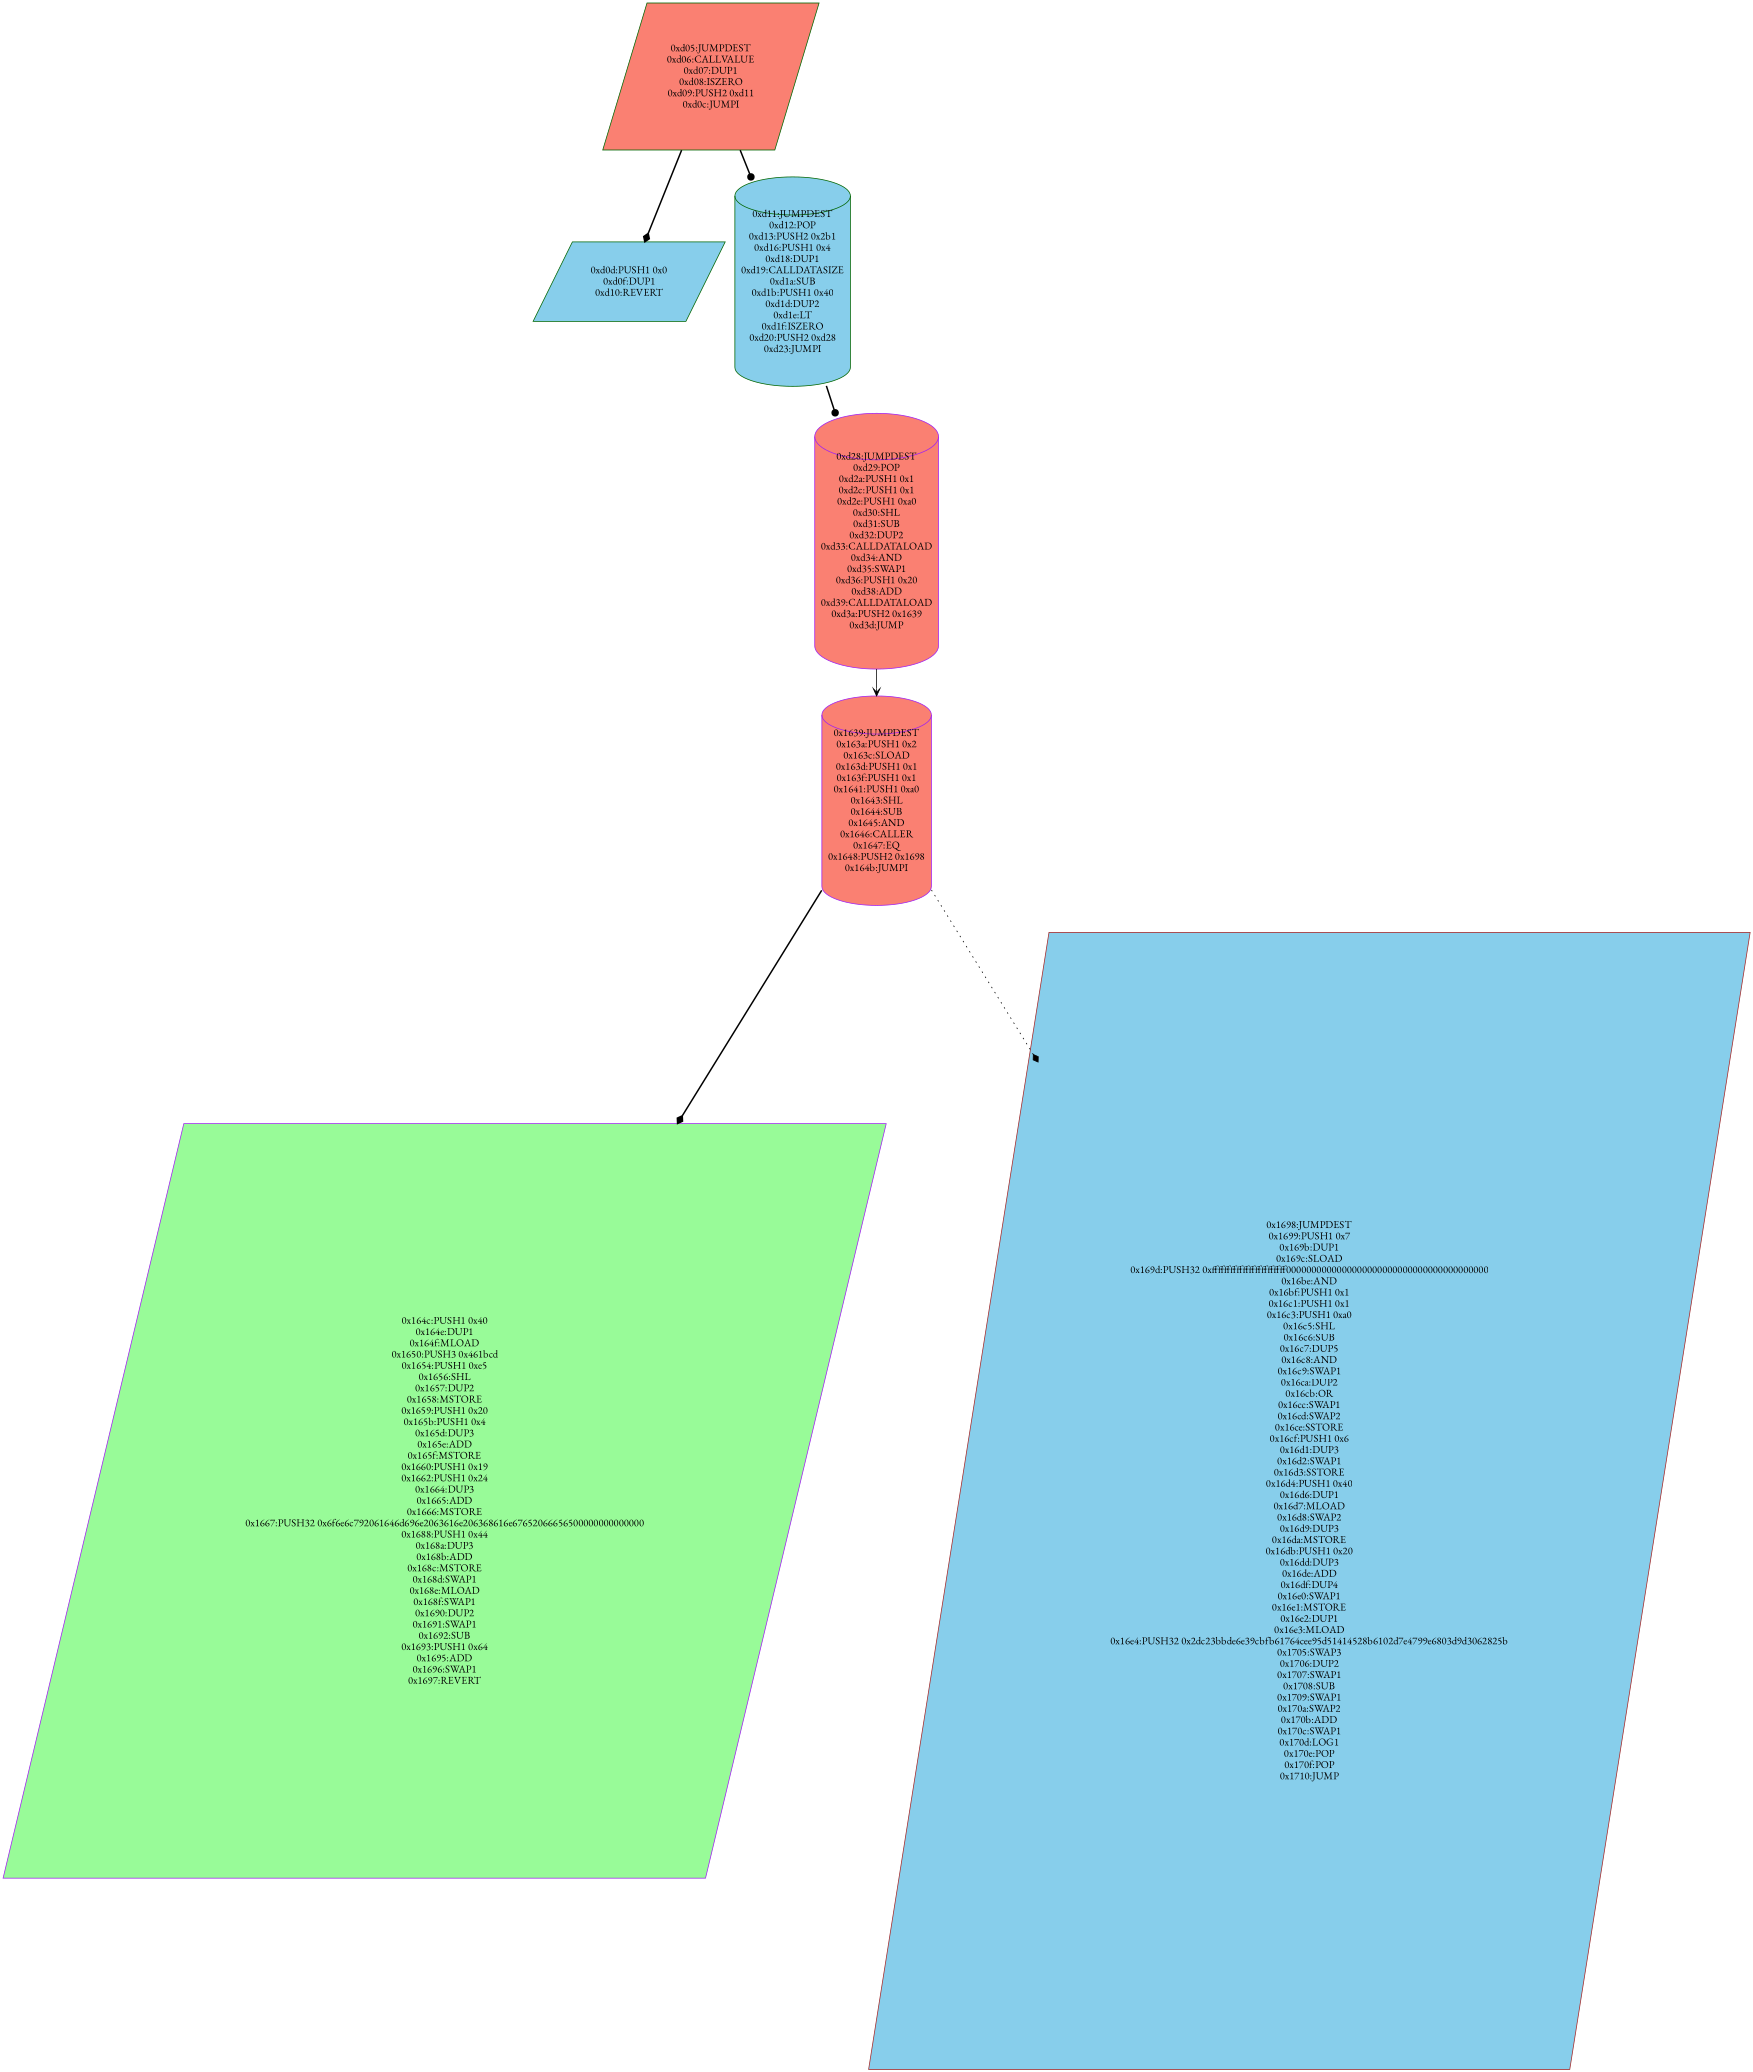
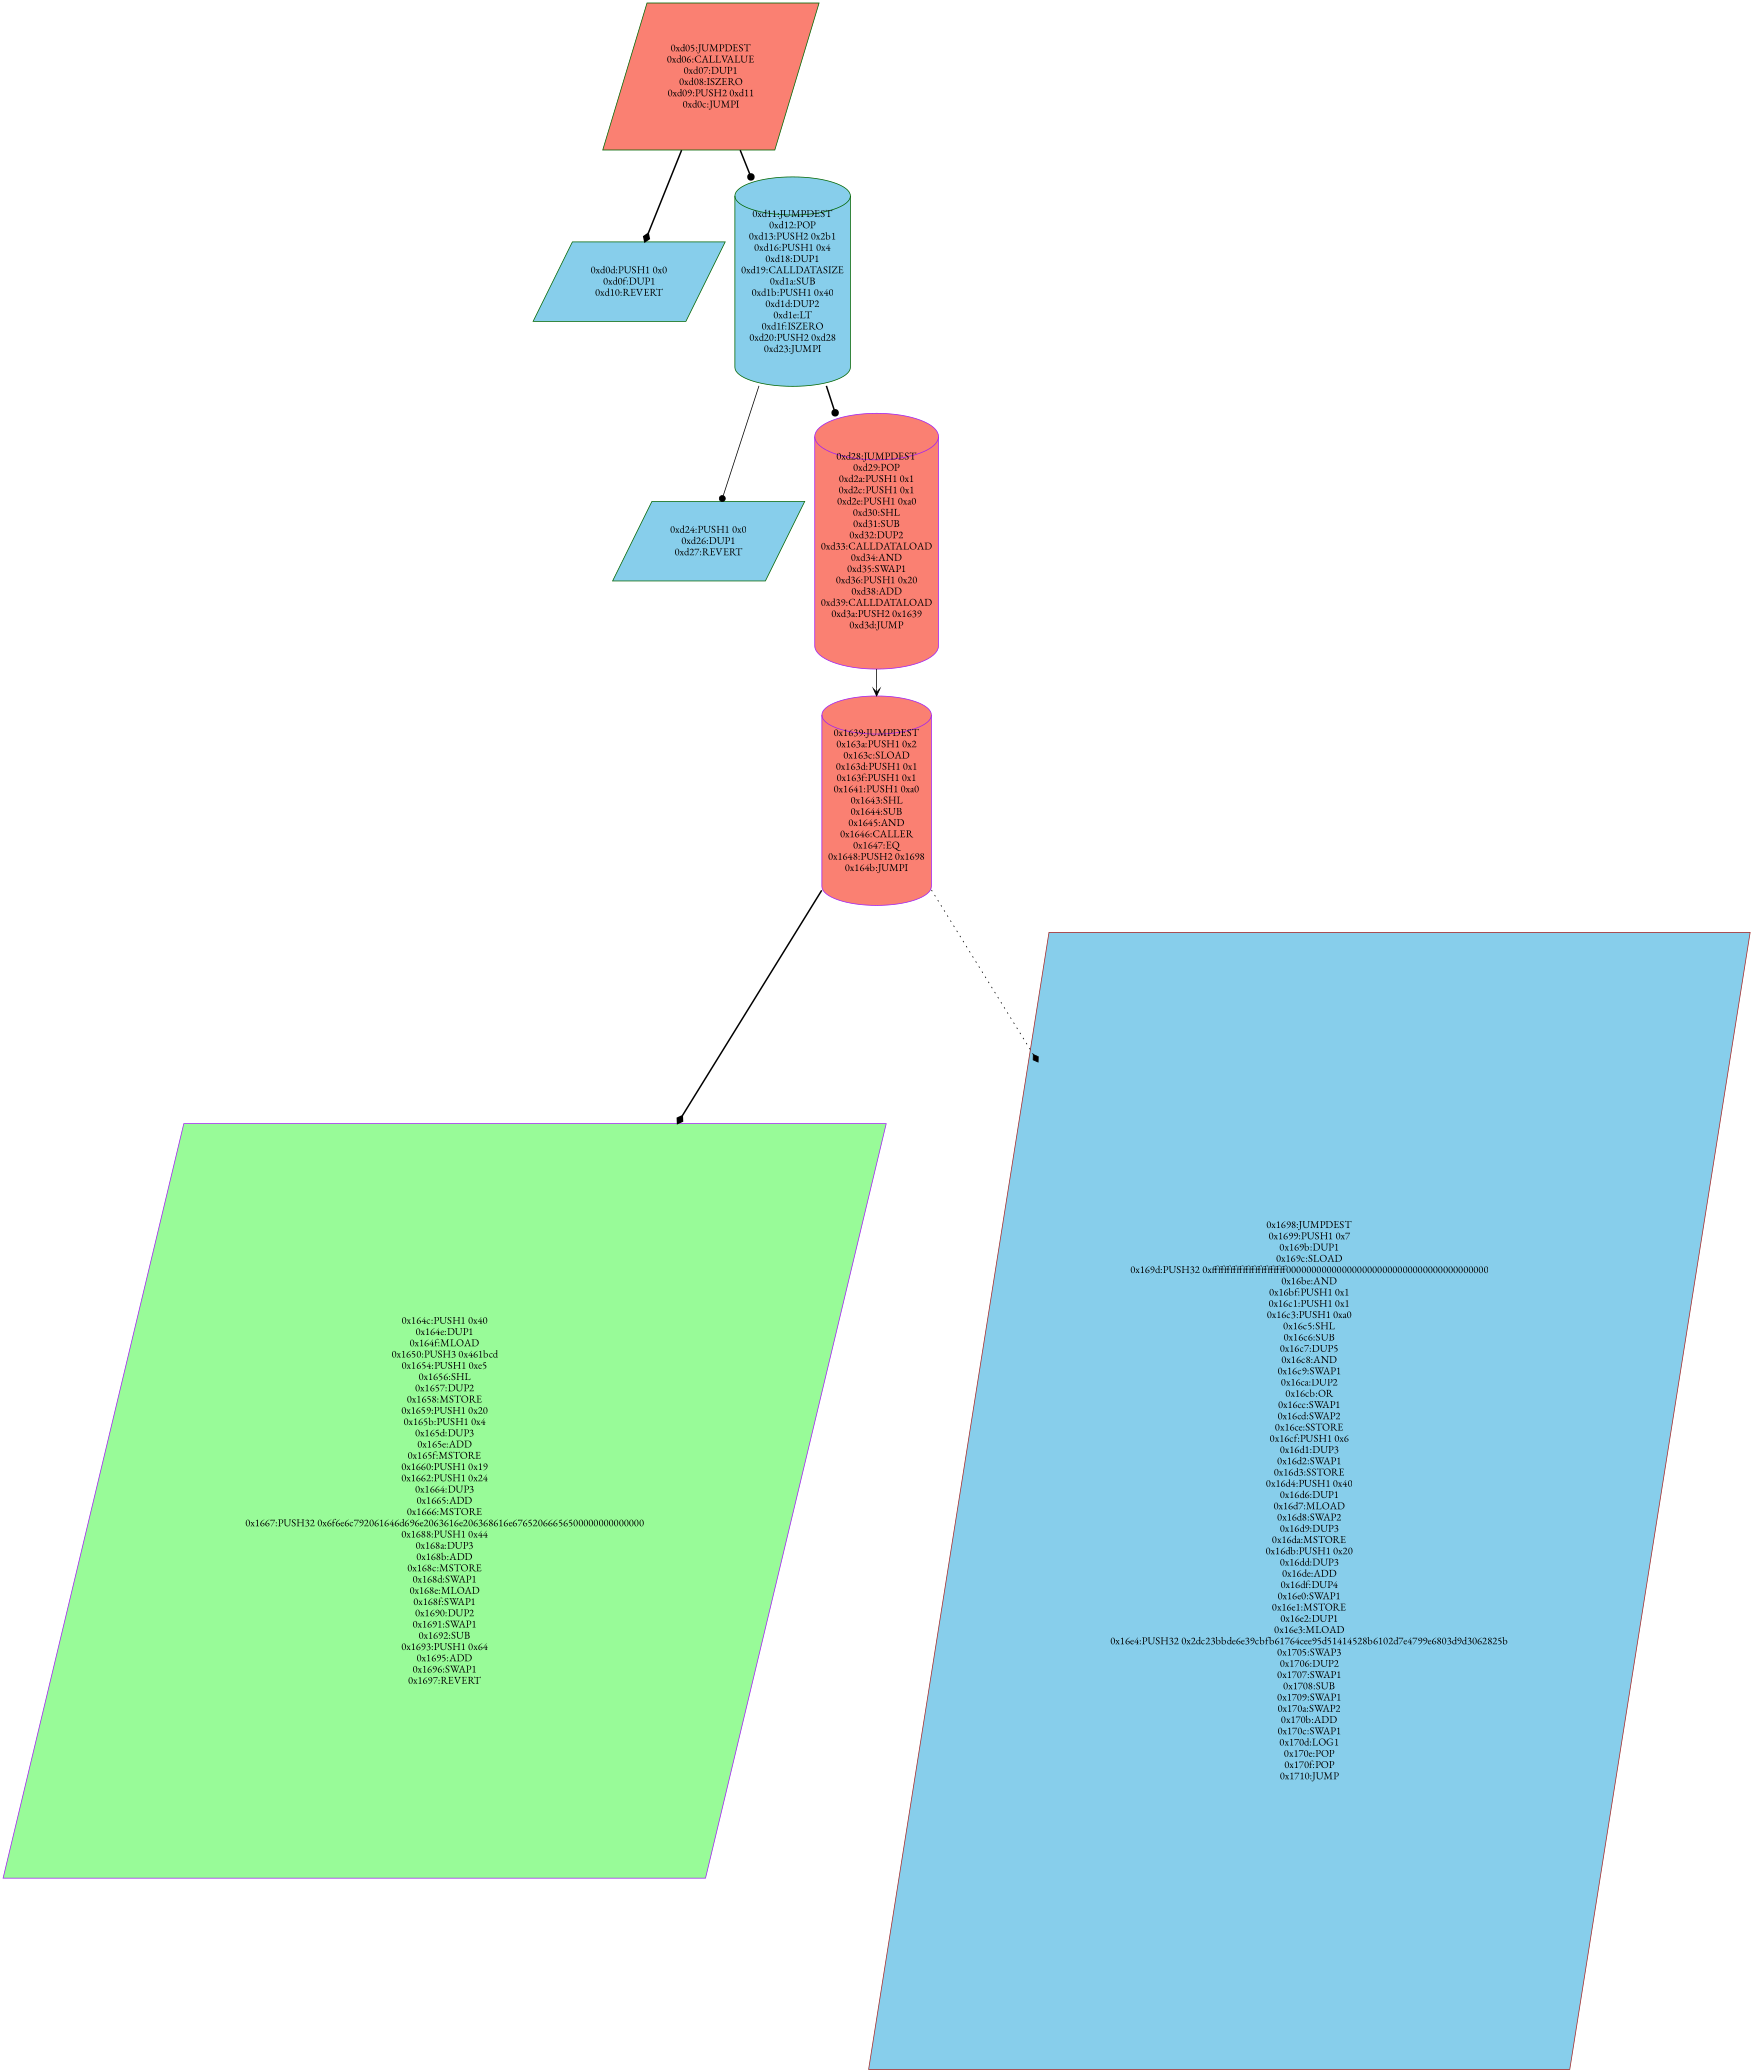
  digraph {
    fontname="EB Garamond"
    node [style=filled fillcolor=skyblue color=darkgreen shape=parallelogram fontname="EB Garamond"]
    edge [style=bold arrowhead=diamond fontname="EB Garamond"]
    n1 [label="0xd05:JUMPDEST\n0xd06:CALLVALUE\n0xd07:DUP1\n0xd08:ISZERO\n0xd09:PUSH2 0xd11\n0xd0c:JUMPI" fillcolor=salmon]
    n2 [label="0xd0d:PUSH1 0x0\n0xd0f:DUP1\n0xd10:REVERT"]
    n3 [label="0xd11:JUMPDEST\n0xd12:POP\n0xd13:PUSH2 0x2b1\n0xd16:PUSH1 0x4\n0xd18:DUP1\n0xd19:CALLDATASIZE\n0xd1a:SUB\n0xd1b:PUSH1 0x40\n0xd1d:DUP2\n0xd1e:LT\n0xd1f:ISZERO\n0xd20:PUSH2 0xd28\n0xd23:JUMPI" shape=cylinder]
+   n4 [label="0xd24:PUSH1 0x0\n0xd26:DUP1\n0xd27:REVERT"]
    n5 [label="0xd28:JUMPDEST\n0xd29:POP\n0xd2a:PUSH1 0x1\n0xd2c:PUSH1 0x1\n0xd2e:PUSH1 0xa0\n0xd30:SHL\n0xd31:SUB\n0xd32:DUP2\n0xd33:CALLDATALOAD\n0xd34:AND\n0xd35:SWAP1\n0xd36:PUSH1 0x20\n0xd38:ADD\n0xd39:CALLDATALOAD\n0xd3a:PUSH2 0x1639\n0xd3d:JUMP" fillcolor=salmon color=purple shape=cylinder]
    n6 [label="0x1639:JUMPDEST\n0x163a:PUSH1 0x2\n0x163c:SLOAD\n0x163d:PUSH1 0x1\n0x163f:PUSH1 0x1\n0x1641:PUSH1 0xa0\n0x1643:SHL\n0x1644:SUB\n0x1645:AND\n0x1646:CALLER\n0x1647:EQ\n0x1648:PUSH2 0x1698\n0x164b:JUMPI" fillcolor=salmon color=purple shape=cylinder]
    n7 [label="0x164c:PUSH1 0x40\n0x164e:DUP1\n0x164f:MLOAD\n0x1650:PUSH3 0x461bcd\n0x1654:PUSH1 0xe5\n0x1656:SHL\n0x1657:DUP2\n0x1658:MSTORE\n0x1659:PUSH1 0x20\n0x165b:PUSH1 0x4\n0x165d:DUP3\n0x165e:ADD\n0x165f:MSTORE\n0x1660:PUSH1 0x19\n0x1662:PUSH1 0x24\n0x1664:DUP3\n0x1665:ADD\n0x1666:MSTORE\n0x1667:PUSH32 0x6f6e6c792061646d696e2063616e206368616e67652066656500000000000000\n0x1688:PUSH1 0x44\n0x168a:DUP3\n0x168b:ADD\n0x168c:MSTORE\n0x168d:SWAP1\n0x168e:MLOAD\n0x168f:SWAP1\n0x1690:DUP2\n0x1691:SWAP1\n0x1692:SUB\n0x1693:PUSH1 0x64\n0x1695:ADD\n0x1696:SWAP1\n0x1697:REVERT" fillcolor=palegreen color=purple]
    n8 [label="0x1698:JUMPDEST\n0x1699:PUSH1 0x7\n0x169b:DUP1\n0x169c:SLOAD\n0x169d:PUSH32 0xffffffffffffffffffffffff0000000000000000000000000000000000000000\n0x16be:AND\n0x16bf:PUSH1 0x1\n0x16c1:PUSH1 0x1\n0x16c3:PUSH1 0xa0\n0x16c5:SHL\n0x16c6:SUB\n0x16c7:DUP5\n0x16c8:AND\n0x16c9:SWAP1\n0x16ca:DUP2\n0x16cb:OR\n0x16cc:SWAP1\n0x16cd:SWAP2\n0x16ce:SSTORE\n0x16cf:PUSH1 0x6\n0x16d1:DUP3\n0x16d2:SWAP1\n0x16d3:SSTORE\n0x16d4:PUSH1 0x40\n0x16d6:DUP1\n0x16d7:MLOAD\n0x16d8:SWAP2\n0x16d9:DUP3\n0x16da:MSTORE\n0x16db:PUSH1 0x20\n0x16dd:DUP3\n0x16de:ADD\n0x16df:DUP4\n0x16e0:SWAP1\n0x16e1:MSTORE\n0x16e2:DUP1\n0x16e3:MLOAD\n0x16e4:PUSH32 0x2dc23bbde6e39cbfb61764cee95d51414528b6102d7e4799e6803d9d3062825b\n0x1705:SWAP3\n0x1706:DUP2\n0x1707:SWAP1\n0x1708:SUB\n0x1709:SWAP1\n0x170a:SWAP2\n0x170b:ADD\n0x170c:SWAP1\n0x170d:LOG1\n0x170e:POP\n0x170f:POP\n0x1710:JUMP" color=brown]
    n1 -> n2
    n1 -> n3 [arrowhead=dot]
+   n3 -> n4 [style=solid arrowhead=dot]
    n3 -> n5 [arrowhead=dot]
    n5 -> n6 [style=solid arrowhead=vee]
    n6 -> n7
    n6 -> n8 [style=dotted]
  }
